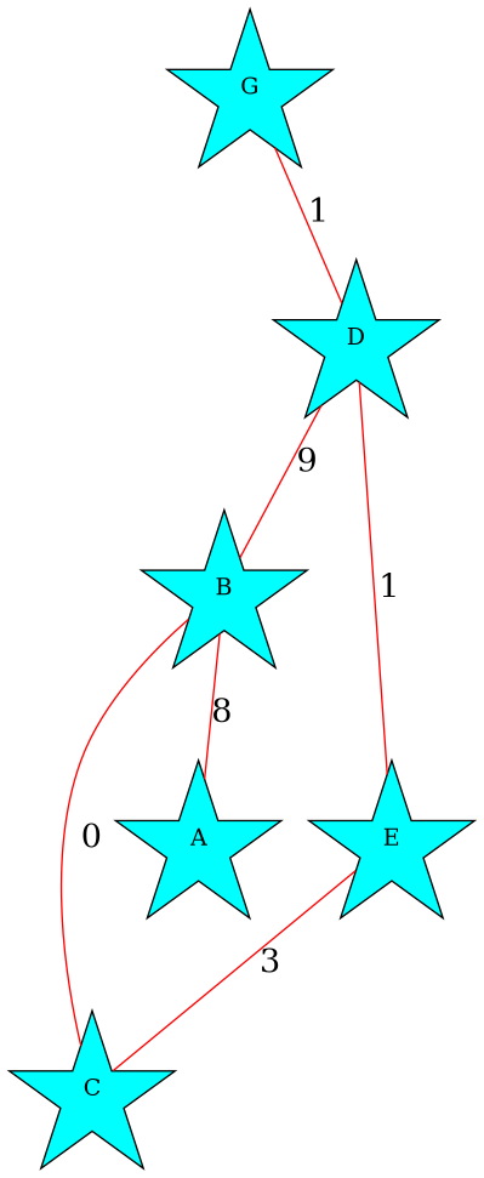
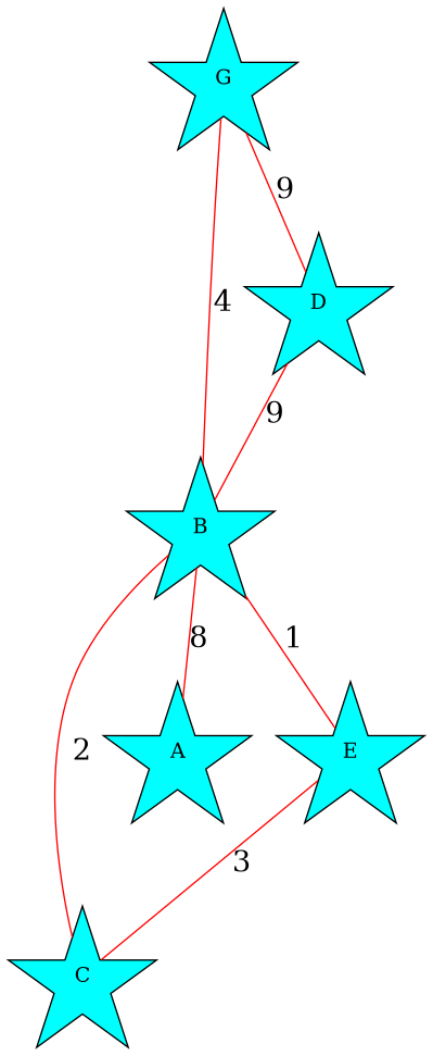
  graph {
    node [fillcolor=aqua shape=star style=filled]
    edge [color=red fontsize="20pt"]
    B
    C
    A
    G
    D
    E
-   B -- C [label=0]
+   B -- C [label=2]
    B -- A [label=8]
-   G -- D [label=1]
+   G -- B [label=4]
+   G -- D [label=9]
    D -- B [label=9]
-   D -- E [label=1]
+   B -- E [label=1]
    E -- C [label=3]
  }
